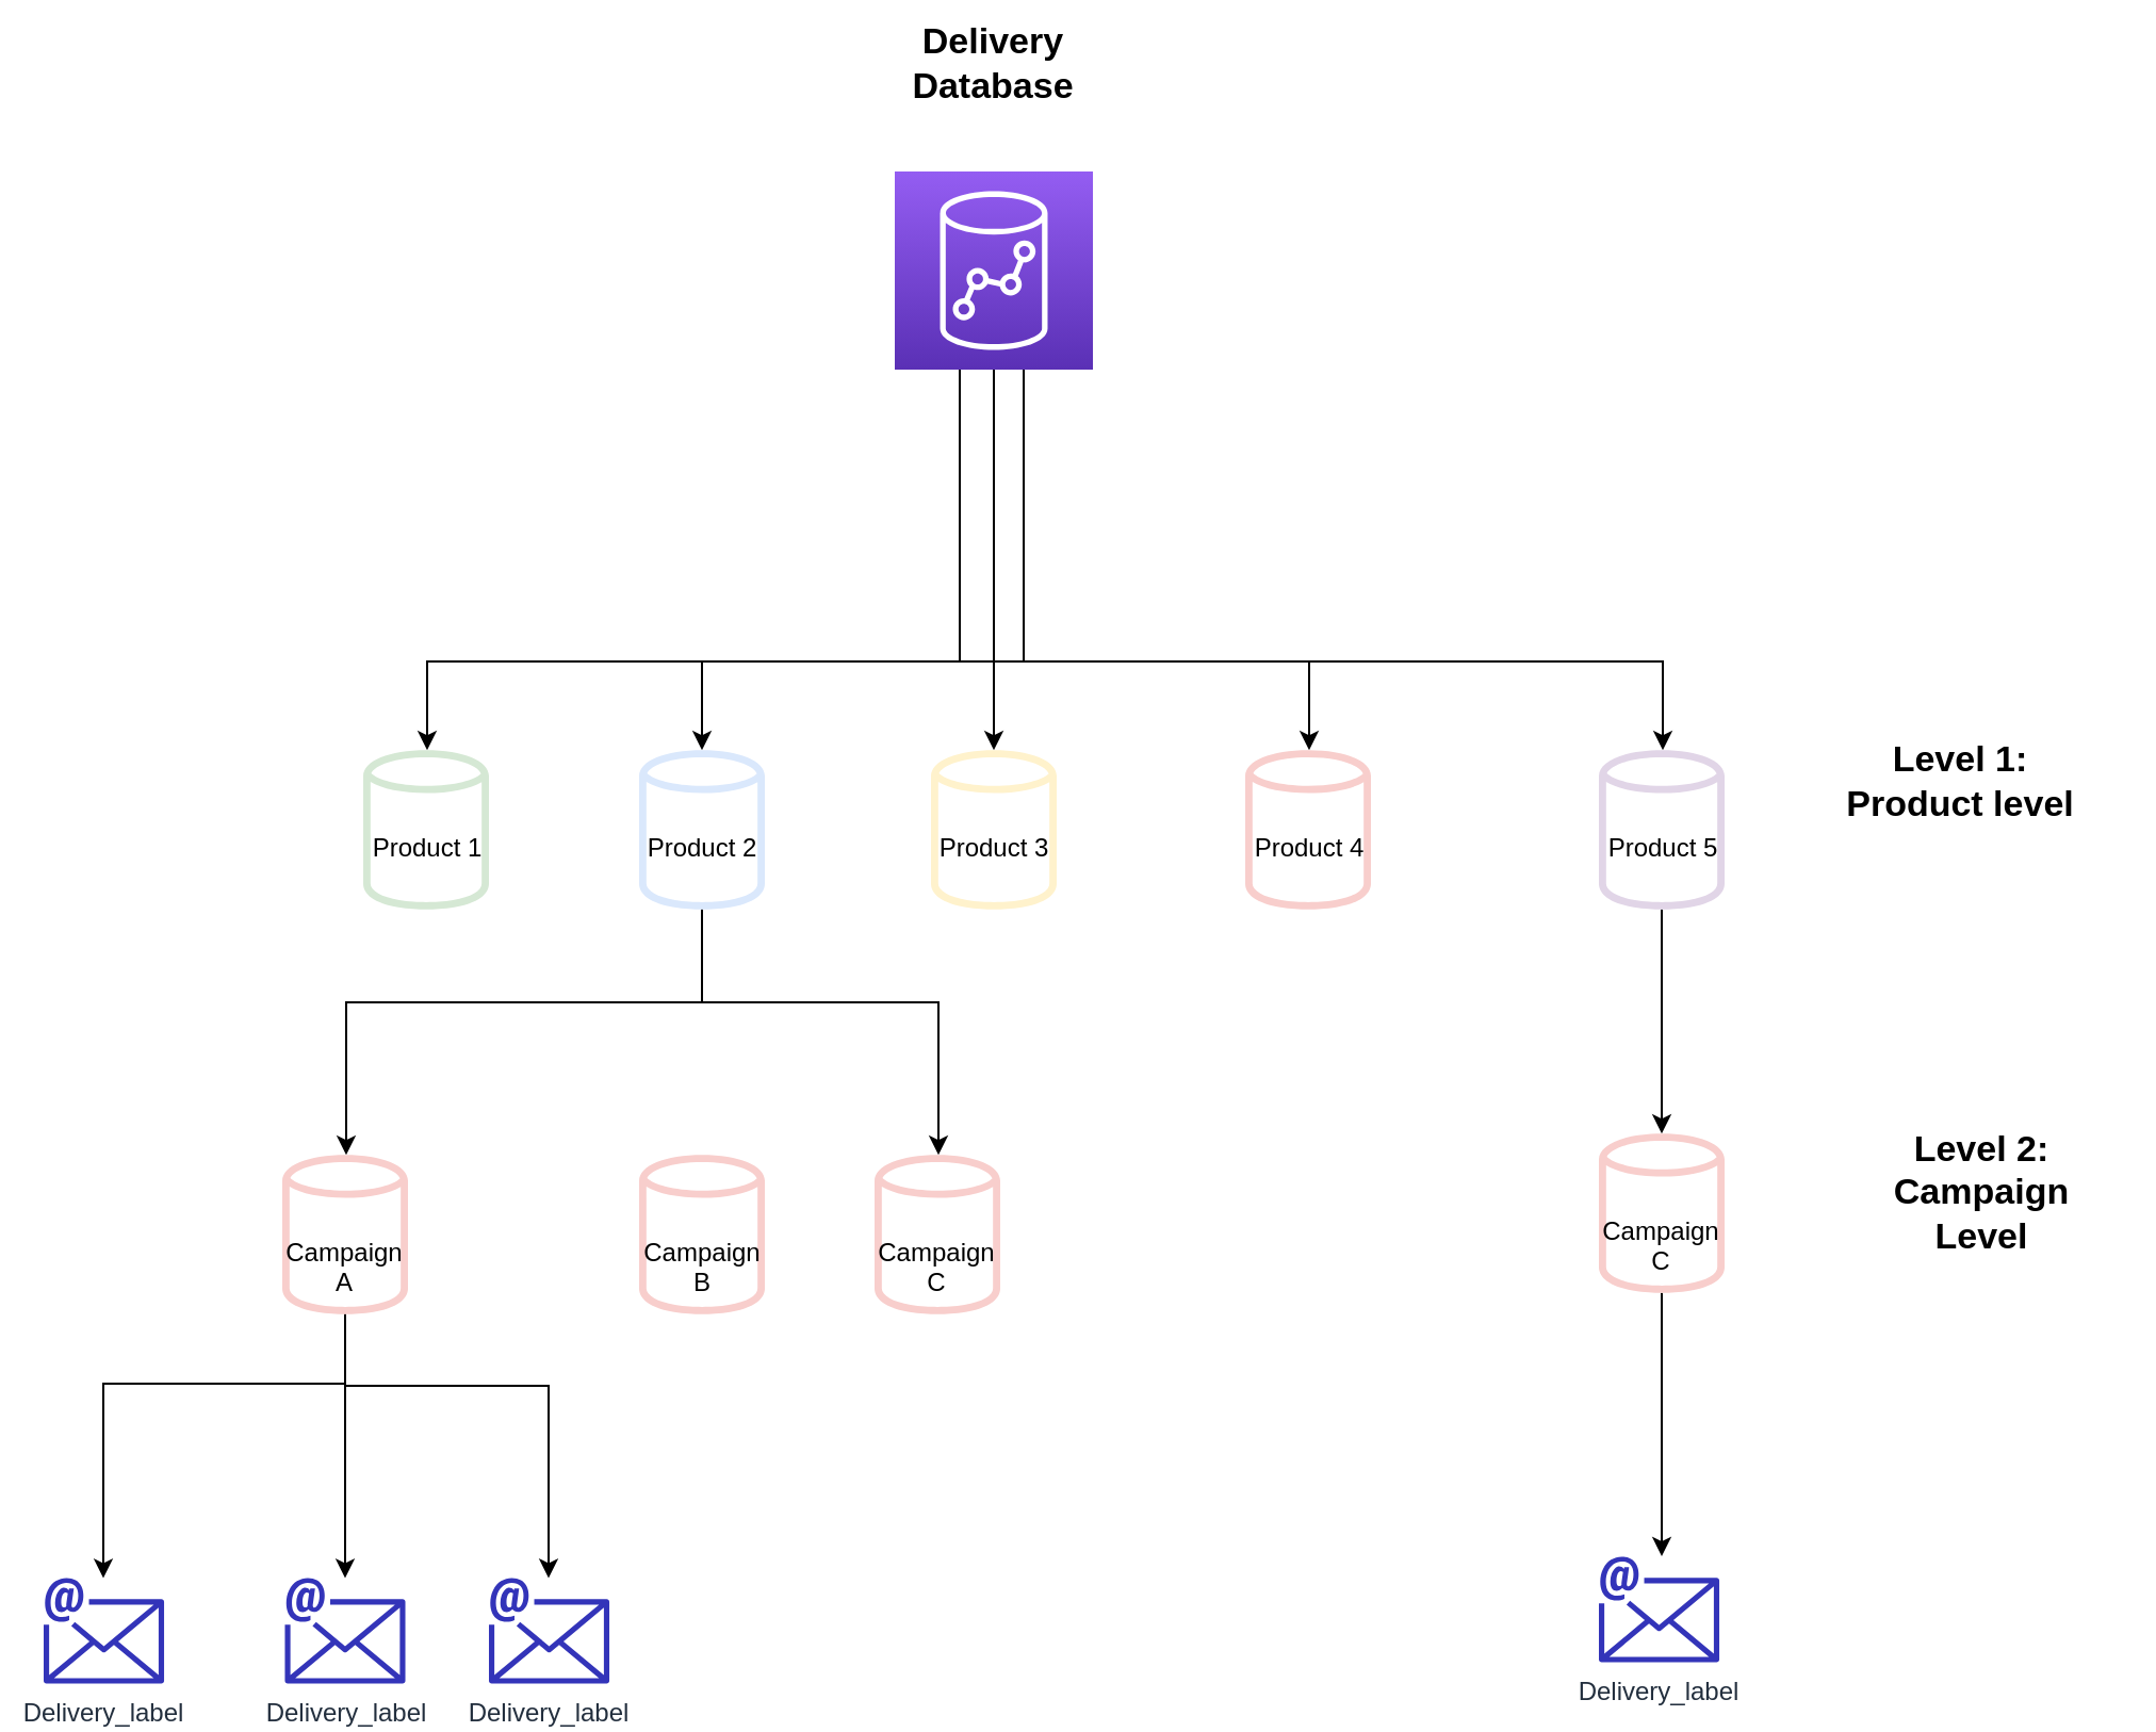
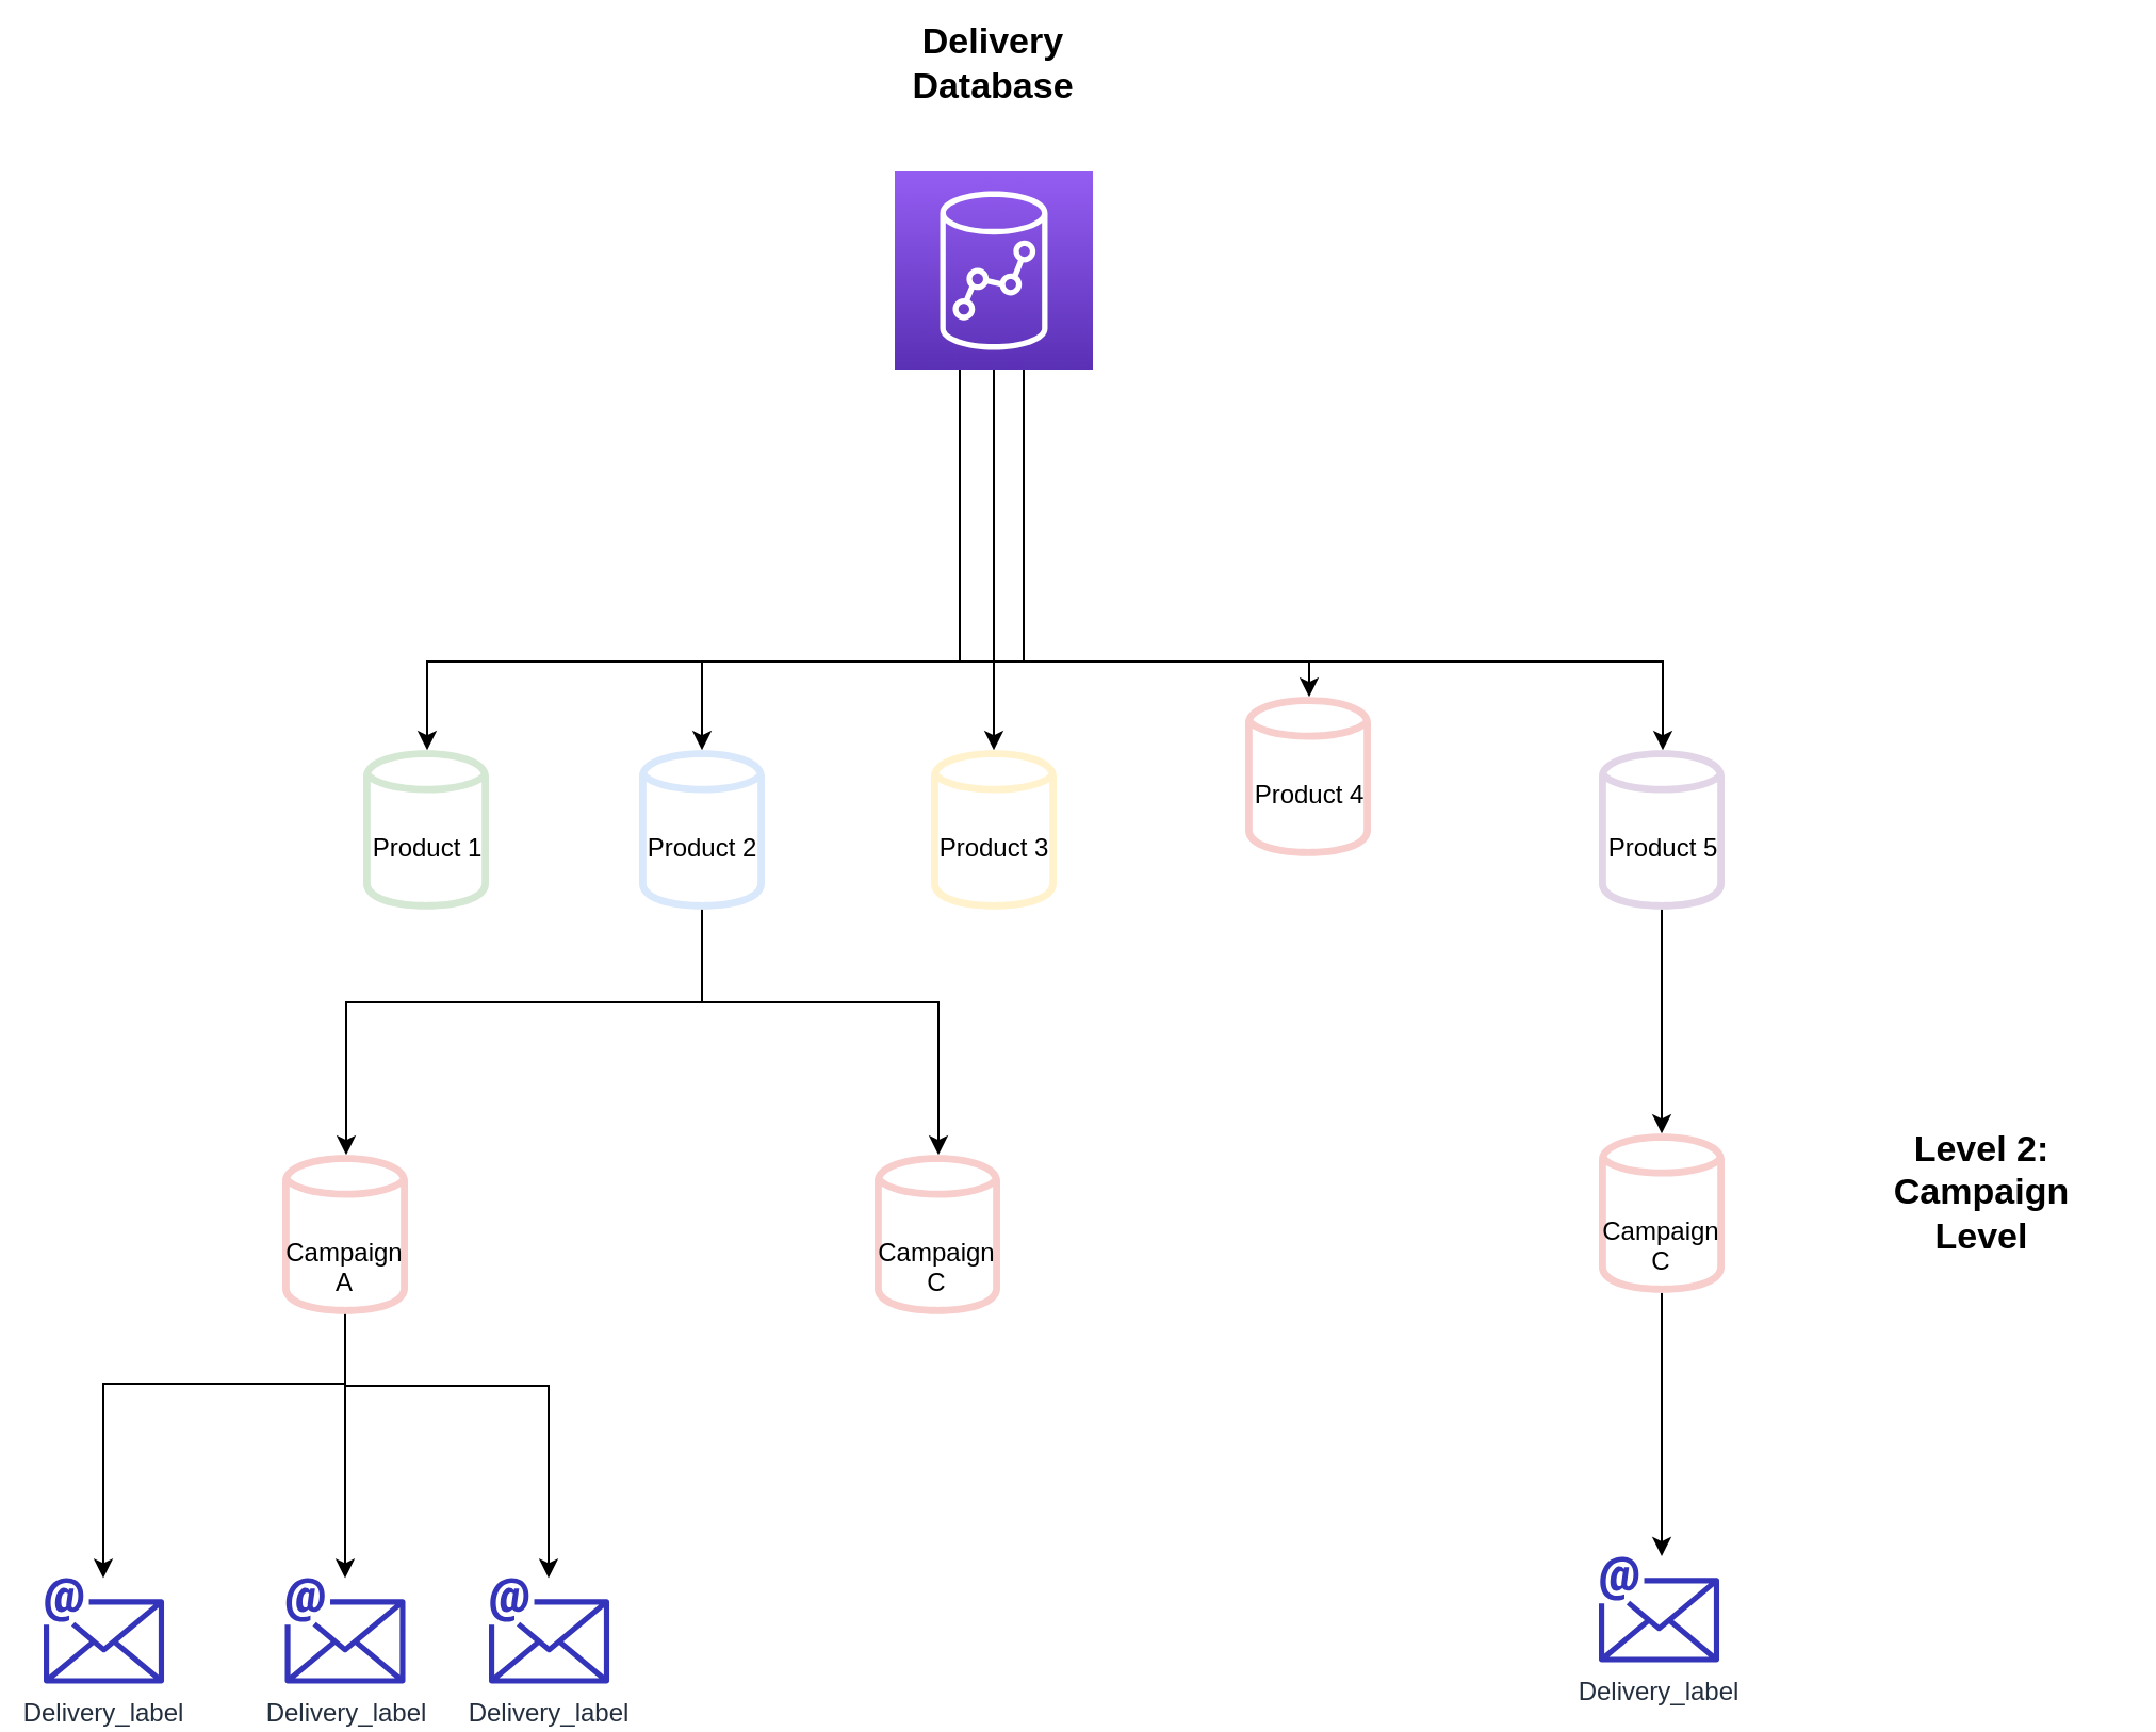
  <mxCell id="0" />
  <mxCell id="1" parent="0" />
  <mxCell id="2" style="edgeStyle=orthogonalEdgeStyle;rounded=0;orthogonalLoop=1;jettySize=auto;html=1;" edge="1" parent="1" source="7" target="10"><mxGeometry relative="1" as="geometry"><mxPoint x="466" y="310" as="targetPoint" /><Array as="points"><mxPoint x="466" y="310" /><mxPoint x="329" y="310" /></Array></mxGeometry></mxCell>
  <mxCell id="3" style="edgeStyle=orthogonalEdgeStyle;rounded=0;orthogonalLoop=1;jettySize=auto;html=1;" edge="1" parent="1" source="7" target="11"><mxGeometry relative="1" as="geometry"><Array as="points"><mxPoint x="466" y="310" /><mxPoint x="200" y="310" /></Array></mxGeometry></mxCell>
  <mxCell id="4" style="edgeStyle=orthogonalEdgeStyle;rounded=0;orthogonalLoop=1;jettySize=auto;html=1;" edge="1" parent="1" source="7" target="12"><mxGeometry relative="1" as="geometry"><Array as="points"><mxPoint x="466" y="210" /><mxPoint x="466" y="210" /></Array></mxGeometry></mxCell>
  <mxCell id="5" style="edgeStyle=orthogonalEdgeStyle;rounded=0;orthogonalLoop=1;jettySize=auto;html=1;" edge="1" parent="1" source="7" target="13"><mxGeometry relative="1" as="geometry"><Array as="points"><mxPoint x="450" y="310" /><mxPoint x="614" y="310" /></Array></mxGeometry></mxCell>
  <mxCell id="6" style="edgeStyle=orthogonalEdgeStyle;rounded=0;orthogonalLoop=1;jettySize=auto;html=1;" edge="1" parent="1" source="7" target="15"><mxGeometry relative="1" as="geometry"><Array as="points"><mxPoint x="480" y="310" /><mxPoint x="780" y="310" /></Array></mxGeometry></mxCell>
  <mxCell id="7" value="" style="outlineConnect=0;fontColor=#232F3E;gradientColor=#945DF2;gradientDirection=north;fillColor=#5A30B5;strokeColor=#ffffff;dashed=0;verticalLabelPosition=bottom;verticalAlign=top;align=center;html=1;fontSize=12;fontStyle=0;aspect=fixed;shape=mxgraph.aws4.resourceIcon;resIcon=mxgraph.aws4.redshift;" vertex="1" parent="1"><mxGeometry x="419.5" y="80" width="93" height="93" as="geometry" /></mxCell>
  <mxCell id="8" style="edgeStyle=orthogonalEdgeStyle;rounded=0;orthogonalLoop=1;jettySize=auto;html=1;" edge="1" parent="1" source="10" target="19"><mxGeometry relative="1" as="geometry"><Array as="points"><mxPoint x="329" y="470" /><mxPoint x="162" y="470" /></Array></mxGeometry></mxCell>
  <mxCell id="9" style="edgeStyle=orthogonalEdgeStyle;rounded=0;orthogonalLoop=1;jettySize=auto;html=1;" edge="1" parent="1" source="10" target="20"><mxGeometry relative="1" as="geometry"><Array as="points"><mxPoint x="329" y="470" /><mxPoint x="440" y="470" /></Array></mxGeometry></mxCell>
  <mxCell id="10" value="Product 2" style="outlineConnect=0;fillColor=#dae8fc;strokeColor=#6c8ebf;dashed=0;verticalLabelPosition=bottom;verticalAlign=top;align=center;html=1;fontSize=12;fontStyle=0;aspect=fixed;pointerEvents=1;shape=mxgraph.aws4.generic_database;spacingTop=-44;" vertex="1" parent="1"><mxGeometry x="299.5" y="350" width="59" height="78" as="geometry" /></mxCell>
  <mxCell id="11" value="Product 1" style="outlineConnect=0;strokeColor=#82b366;dashed=0;verticalLabelPosition=bottom;verticalAlign=top;align=center;html=1;fontSize=12;fontStyle=0;aspect=fixed;pointerEvents=1;shape=mxgraph.aws4.generic_database;fillColor=#d5e8d4;spacingTop=-44;" vertex="1" parent="1"><mxGeometry x="170" y="350" width="59" height="78" as="geometry" /></mxCell>
  <mxCell id="12" value="Product 3" style="outlineConnect=0;fillColor=#fff2cc;strokeColor=#d6b656;dashed=0;verticalLabelPosition=bottom;verticalAlign=top;align=center;html=1;fontSize=12;fontStyle=0;aspect=fixed;pointerEvents=1;shape=mxgraph.aws4.generic_database;spacingTop=-44;" vertex="1" parent="1"><mxGeometry x="436.5" y="350" width="59" height="78" as="geometry" /></mxCell>
- <mxCell id="13" value="Product 4" style="outlineConnect=0;fillColor=#f8cecc;strokeColor=#b85450;dashed=0;verticalLabelPosition=bottom;verticalAlign=top;align=center;html=1;fontSize=12;fontStyle=0;aspect=fixed;pointerEvents=1;shape=mxgraph.aws4.generic_database;spacingTop=-44;" vertex="1" parent="1"><mxGeometry x="584" y="350" width="59" height="78" as="geometry" /></mxCell>
+ <mxCell id="13" value="Product 4" style="outlineConnect=0;fillColor=#f8cecc;strokeColor=#b85450;dashed=0;verticalLabelPosition=bottom;verticalAlign=top;align=center;html=1;fontSize=12;fontStyle=0;aspect=fixed;pointerEvents=1;shape=mxgraph.aws4.generic_database;spacingTop=-44;" vertex="1" parent="1"><mxGeometry x="584" y="325" width="59" height="78" as="geometry" /></mxCell>
  <mxCell id="14" style="edgeStyle=orthogonalEdgeStyle;rounded=0;orthogonalLoop=1;jettySize=auto;html=1;" edge="1" parent="1" source="15" target="26"><mxGeometry relative="1" as="geometry" /></mxCell>
  <mxCell id="15" value="Product 5" style="outlineConnect=0;fillColor=#e1d5e7;strokeColor=#9673a6;dashed=0;verticalLabelPosition=bottom;verticalAlign=top;align=center;html=1;fontSize=12;fontStyle=0;aspect=fixed;pointerEvents=1;shape=mxgraph.aws4.generic_database;spacingTop=-44;" vertex="1" parent="1"><mxGeometry x="750" y="350" width="59" height="78" as="geometry" /></mxCell>
  <mxCell id="16" value="" style="edgeStyle=orthogonalEdgeStyle;rounded=0;orthogonalLoop=1;jettySize=auto;html=1;" edge="1" parent="1" source="19" target="21"><mxGeometry relative="1" as="geometry"><mxPoint x="232" y="860" as="targetPoint" /><Array as="points"><mxPoint x="162" y="649" /><mxPoint x="48" y="649" /></Array></mxGeometry></mxCell>
  <mxCell id="17" style="edgeStyle=orthogonalEdgeStyle;rounded=0;orthogonalLoop=1;jettySize=auto;html=1;" edge="1" parent="1" source="19" target="22"><mxGeometry relative="1" as="geometry" /></mxCell>
  <mxCell id="18" style="edgeStyle=orthogonalEdgeStyle;rounded=0;orthogonalLoop=1;jettySize=auto;html=1;" edge="1" parent="1" source="19" target="24"><mxGeometry relative="1" as="geometry"><Array as="points"><mxPoint x="162" y="650" /><mxPoint x="257" y="650" /></Array></mxGeometry></mxCell>
  <mxCell id="19" value="Campaign A" style="outlineConnect=0;strokeColor=#b85450;dashed=1;verticalLabelPosition=bottom;verticalAlign=top;align=center;html=1;fontSize=12;fontStyle=0;aspect=fixed;pointerEvents=1;shape=mxgraph.aws4.generic_database;fillColor=#F8CECC;whiteSpace=wrap;spacingTop=-44;" vertex="1" parent="1"><mxGeometry x="132" y="540" width="59" height="78" as="geometry" /></mxCell>
  <mxCell id="20" value="Campaign C" style="outlineConnect=0;strokeColor=#b85450;dashed=1;verticalLabelPosition=bottom;verticalAlign=top;align=center;html=1;fontSize=12;fontStyle=0;aspect=fixed;pointerEvents=1;shape=mxgraph.aws4.generic_database;fillColor=#F8CECC;whiteSpace=wrap;spacingTop=-44;" vertex="1" parent="1"><mxGeometry x="410" y="540" width="59" height="78" as="geometry" /></mxCell>
  <mxCell id="21" value="Delivery_label" style="outlineConnect=0;fontColor=#232F3E;gradientColor=none;fillColor=#3334B9;strokeColor=none;dashed=0;verticalLabelPosition=bottom;verticalAlign=top;align=center;html=1;fontSize=12;fontStyle=0;aspect=fixed;pointerEvents=1;shape=mxgraph.aws4.email;" vertex="1" parent="1"><mxGeometry x="20" y="740" width="56.52" height="50" as="geometry" /></mxCell>
  <mxCell id="22" value="Delivery_label" style="outlineConnect=0;fontColor=#232F3E;gradientColor=none;fillColor=#3334B9;strokeColor=none;dashed=0;verticalLabelPosition=bottom;verticalAlign=top;align=center;html=1;fontSize=12;fontStyle=0;aspect=fixed;pointerEvents=1;shape=mxgraph.aws4.email;" vertex="1" parent="1"><mxGeometry x="133.24" y="740" width="56.52" height="50" as="geometry" /></mxCell>
- <mxCell id="23" value="Campaign B" style="outlineConnect=0;strokeColor=#b85450;dashed=1;verticalLabelPosition=bottom;verticalAlign=top;align=center;html=1;fontSize=12;fontStyle=0;aspect=fixed;pointerEvents=1;shape=mxgraph.aws4.generic_database;fillColor=#F8CECC;whiteSpace=wrap;spacingTop=-44;" vertex="1" parent="1"><mxGeometry x="299.5" y="540" width="59" height="78" as="geometry" /></mxCell>
  <mxCell id="24" value="Delivery_label" style="outlineConnect=0;fontColor=#232F3E;gradientColor=none;fillColor=#3334B9;strokeColor=none;dashed=0;verticalLabelPosition=bottom;verticalAlign=top;align=center;html=1;fontSize=12;fontStyle=0;aspect=fixed;pointerEvents=1;shape=mxgraph.aws4.email;" vertex="1" parent="1"><mxGeometry x="229" y="740" width="56.52" height="50" as="geometry" /></mxCell>
  <mxCell id="25" style="edgeStyle=orthogonalEdgeStyle;rounded=0;orthogonalLoop=1;jettySize=auto;html=1;" edge="1" parent="1" source="26"><mxGeometry relative="1" as="geometry"><mxPoint x="779.5" y="730" as="targetPoint" /></mxGeometry></mxCell>
  <mxCell id="26" value="Campaign C" style="outlineConnect=0;strokeColor=#b85450;dashed=1;verticalLabelPosition=bottom;verticalAlign=top;align=center;html=1;fontSize=12;fontStyle=0;aspect=fixed;pointerEvents=1;shape=mxgraph.aws4.generic_database;fillColor=#F8CECC;whiteSpace=wrap;spacingTop=-44;" vertex="1" parent="1"><mxGeometry x="750" y="530" width="59" height="78" as="geometry" /></mxCell>
  <mxCell id="27" value="Delivery_label" style="outlineConnect=0;fontColor=#232F3E;gradientColor=none;fillColor=#3334B9;strokeColor=none;dashed=0;verticalLabelPosition=bottom;verticalAlign=top;align=center;html=1;fontSize=12;fontStyle=0;aspect=fixed;pointerEvents=1;shape=mxgraph.aws4.email;" vertex="1" parent="1"><mxGeometry x="750" y="730" width="56.52" height="50" as="geometry" /></mxCell>
  <mxCell id="28" value="&lt;b&gt;&lt;font style=&quot;font-size: 17px&quot;&gt;Delivery Database&lt;/font&gt;&lt;/b&gt;" style="text;html=1;strokeColor=none;fillColor=none;align=center;verticalAlign=middle;whiteSpace=wrap;rounded=0;dashed=1;" vertex="1" parent="1"><mxGeometry x="446" y="20" width="40" height="20" as="geometry" /></mxCell>
- <mxCell id="29" value="&lt;b&gt;&lt;font style=&quot;font-size: 17px&quot;&gt;Level 1: Product level&lt;/font&gt;&lt;/b&gt;" style="text;html=1;strokeColor=none;fillColor=none;align=center;verticalAlign=middle;whiteSpace=wrap;rounded=0;dashed=1;" vertex="1" parent="1"><mxGeometry x="860" y="357" width="120" height="20" as="geometry" /></mxCell>
  <mxCell id="30" value="&lt;b&gt;&lt;font style=&quot;font-size: 17px&quot;&gt;Level 2: Campaign Level&lt;/font&gt;&lt;/b&gt;" style="text;html=1;strokeColor=none;fillColor=none;align=center;verticalAlign=middle;whiteSpace=wrap;rounded=0;dashed=1;" vertex="1" parent="1"><mxGeometry x="870" y="550" width="120" height="20" as="geometry" /></mxCell>
